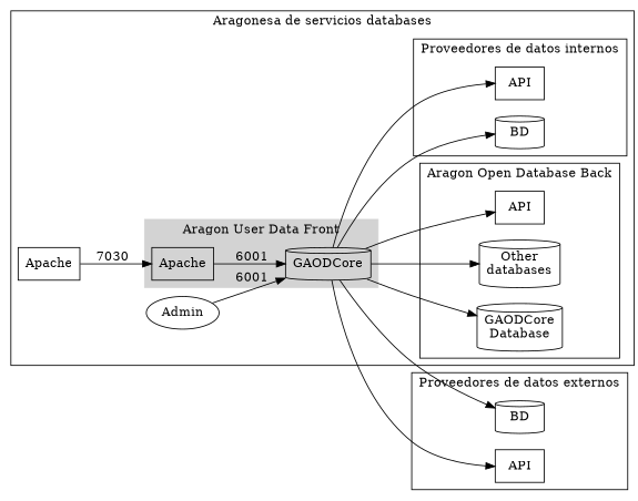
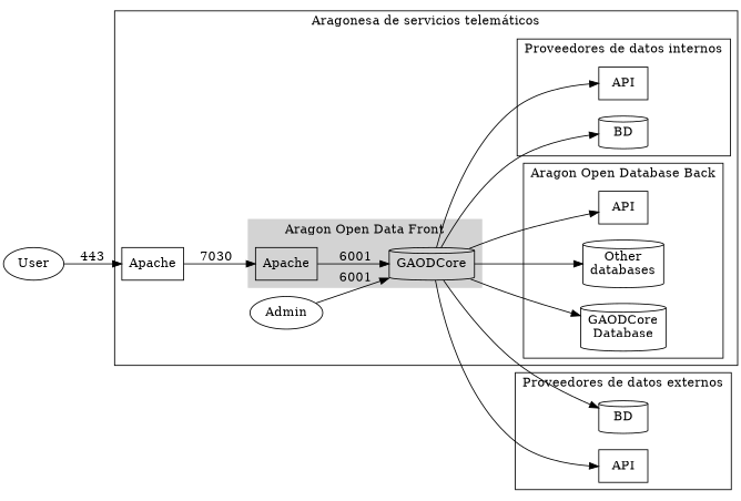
  digraph {
    rankdir=LR
    node [shape=rect]
    n1 [label=Apache]
    n2 [label=GAODCore shape=cylinder]
    n3 [label="GAODCore\nDatabase" shape=cylinder]
    n4 [label="Other\ndatabases" shape=cylinder]
    n5 [label=API]
    n6 [label=BD shape=cylinder]
    n7 [label=API]
    n8 [label=Apache]
    n9 [label=Admin shape=""]
    n10 [label=BD shape=cylinder]
    n11 [label=API]
+   n12 [label=User shape=""]
    subgraph cluster_1 {
-     label="Aragonesa de servicios databases"
+     label="Aragonesa de servicios telemáticos"
      n8
      n9
      subgraph cluster_2 {
        color=lightgrey
-       label="Aragon User Data Front"
+       label="Aragon Open Data Front"
        style=filled
        n1
        n2
      }
      subgraph cluster_3 {
        label="Aragon Open Database Back"
        n3
        n4
        n5
      }
      subgraph cluster_4 {
        label="Proveedores de datos internos"
        n6
        n7
      }
    }
    subgraph cluster_5 {
      label="Proveedores de datos externos"
      n10
      n11
    }
    n1 -> n2 [label=6001]
    n2 -> n3
    n2 -> n4
    n2 -> n5
    n2 -> n6
    n2 -> n7
    n2 -> n10
    n2 -> n11
    n8 -> n1 [label=7030]
    n9 -> n2 [label=6001]
+   n12 -> n8 [label=443]
  }
